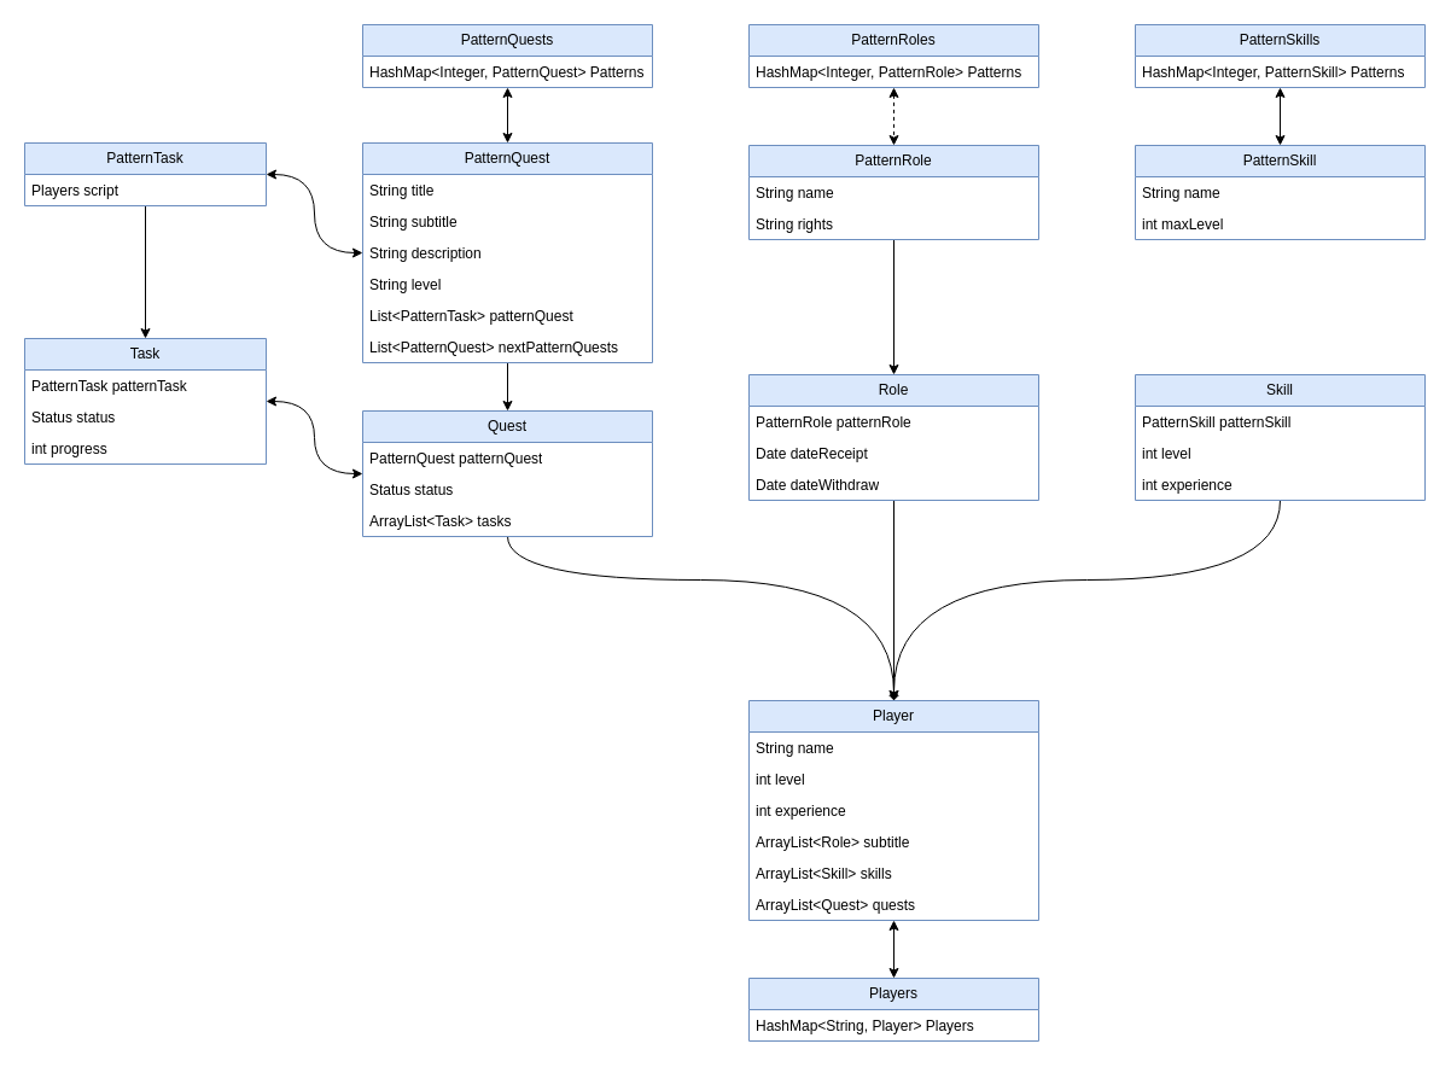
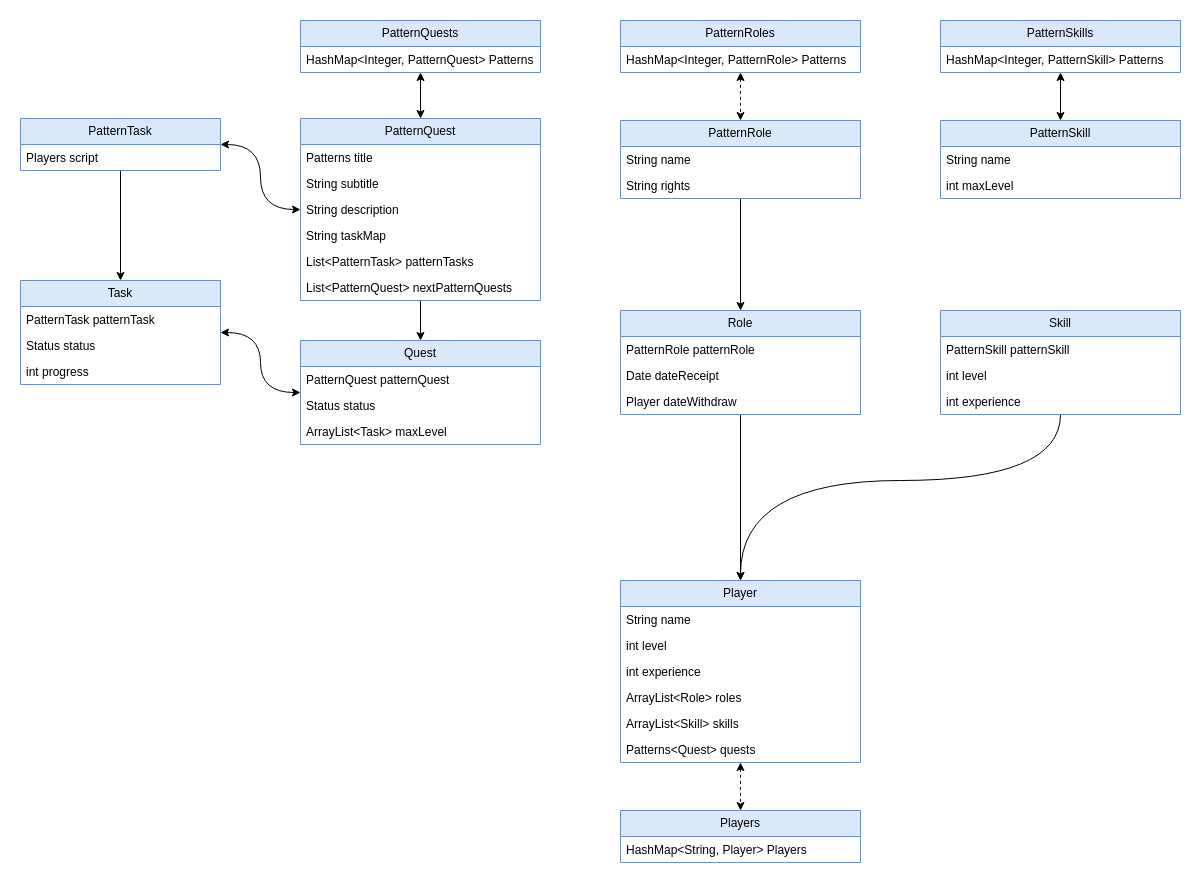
  <mxCell id="0" />
  <mxCell id="1" parent="0" />
- <mxCell id="2" style="edgeStyle=orthogonalEdgeStyle;rounded=0;orthogonalLoop=1;jettySize=auto;html=1;startArrow=classic;startFill=1;" edge="1" parent="1" source="3" target="58"><mxGeometry relative="1" as="geometry" /></mxCell>
+ <mxCell id="2" style="edgeStyle=orthogonalEdgeStyle;rounded=0;orthogonalLoop=1;jettySize=auto;html=1;startArrow=classic;startFill=1;dashed=1;" edge="1" parent="1" source="3" target="58"><mxGeometry relative="1" as="geometry" /></mxCell>
  <mxCell id="3" value="Player" style="swimlane;fontStyle=0;childLayout=stackLayout;horizontal=1;startSize=26;horizontalStack=0;resizeParent=1;resizeParentMax=0;resizeLast=0;collapsible=1;marginBottom=0;whiteSpace=wrap;html=1;fillColor=#dae8fc;strokeColor=#6c8ebf;" parent="1" vertex="1"><mxGeometry x="620" y="580" width="240" height="182" as="geometry" /></mxCell>
  <mxCell id="4" value="String name" style="text;strokeColor=none;fillColor=none;align=left;verticalAlign=top;spacingLeft=4;spacingRight=4;overflow=hidden;rotatable=0;points=[[0,0.5],[1,0.5]];portConstraint=eastwest;whiteSpace=wrap;html=1;" parent="3" vertex="1"><mxGeometry y="26" width="240" height="26" as="geometry" /></mxCell>
  <mxCell id="5" value="int level" style="text;strokeColor=none;fillColor=none;align=left;verticalAlign=top;spacingLeft=4;spacingRight=4;overflow=hidden;rotatable=0;points=[[0,0.5],[1,0.5]];portConstraint=eastwest;whiteSpace=wrap;html=1;" parent="3" vertex="1"><mxGeometry y="52" width="240" height="26" as="geometry" /></mxCell>
  <mxCell id="6" value="int&amp;nbsp;experience" style="text;strokeColor=none;fillColor=none;align=left;verticalAlign=top;spacingLeft=4;spacingRight=4;overflow=hidden;rotatable=0;points=[[0,0.5],[1,0.5]];portConstraint=eastwest;whiteSpace=wrap;html=1;" parent="3" vertex="1"><mxGeometry y="78" width="240" height="26" as="geometry" /></mxCell>
- <mxCell id="7" value="ArrayList&amp;lt;Role&amp;gt; subtitle" style="text;strokeColor=none;fillColor=none;align=left;verticalAlign=top;spacingLeft=4;spacingRight=4;overflow=hidden;rotatable=0;points=[[0,0.5],[1,0.5]];portConstraint=eastwest;whiteSpace=wrap;html=1;" parent="3" vertex="1"><mxGeometry y="104" width="240" height="26" as="geometry" /></mxCell>
+ <mxCell id="7" value="ArrayList&amp;lt;Role&amp;gt; roles" style="text;strokeColor=none;fillColor=none;align=left;verticalAlign=top;spacingLeft=4;spacingRight=4;overflow=hidden;rotatable=0;points=[[0,0.5],[1,0.5]];portConstraint=eastwest;whiteSpace=wrap;html=1;" parent="3" vertex="1"><mxGeometry y="104" width="240" height="26" as="geometry" /></mxCell>
  <mxCell id="8" value="ArrayList&amp;lt;Skill&amp;gt; skills" style="text;strokeColor=none;fillColor=none;align=left;verticalAlign=top;spacingLeft=4;spacingRight=4;overflow=hidden;rotatable=0;points=[[0,0.5],[1,0.5]];portConstraint=eastwest;whiteSpace=wrap;html=1;" parent="3" vertex="1"><mxGeometry y="130" width="240" height="26" as="geometry" /></mxCell>
- <mxCell id="9" value="ArrayList&amp;lt;Quest&amp;gt; quests" style="text;strokeColor=none;fillColor=none;align=left;verticalAlign=top;spacingLeft=4;spacingRight=4;overflow=hidden;rotatable=0;points=[[0,0.5],[1,0.5]];portConstraint=eastwest;whiteSpace=wrap;html=1;" parent="3" vertex="1"><mxGeometry y="156" width="240" height="26" as="geometry" /></mxCell>
+ <mxCell id="9" value="Patterns&amp;lt;Quest&amp;gt; quests" style="text;strokeColor=none;fillColor=none;align=left;verticalAlign=top;spacingLeft=4;spacingRight=4;overflow=hidden;rotatable=0;points=[[0,0.5],[1,0.5]];portConstraint=eastwest;whiteSpace=wrap;html=1;" parent="3" vertex="1"><mxGeometry y="156" width="240" height="26" as="geometry" /></mxCell>
  <mxCell id="10" style="edgeStyle=orthogonalEdgeStyle;rounded=0;orthogonalLoop=1;jettySize=auto;html=1;" edge="1" parent="1" source="11" target="3"><mxGeometry relative="1" as="geometry" /></mxCell>
  <mxCell id="11" value="Role" style="swimlane;fontStyle=0;childLayout=stackLayout;horizontal=1;startSize=26;horizontalStack=0;resizeParent=1;resizeParentMax=0;resizeLast=0;collapsible=1;marginBottom=0;whiteSpace=wrap;html=1;fillColor=#dae8fc;strokeColor=#6c8ebf;" parent="1" vertex="1"><mxGeometry x="620" y="310" width="240" height="104" as="geometry" /></mxCell>
  <mxCell id="12" value="PatternRole patternRole" style="text;strokeColor=none;fillColor=none;align=left;verticalAlign=top;spacingLeft=4;spacingRight=4;overflow=hidden;rotatable=0;points=[[0,0.5],[1,0.5]];portConstraint=eastwest;whiteSpace=wrap;html=1;" parent="11" vertex="1"><mxGeometry y="26" width="240" height="26" as="geometry" /></mxCell>
  <mxCell id="13" value="Date&amp;nbsp;dateReceipt" style="text;strokeColor=none;fillColor=none;align=left;verticalAlign=top;spacingLeft=4;spacingRight=4;overflow=hidden;rotatable=0;points=[[0,0.5],[1,0.5]];portConstraint=eastwest;whiteSpace=wrap;html=1;" parent="11" vertex="1"><mxGeometry y="52" width="240" height="26" as="geometry" /></mxCell>
- <mxCell id="14" value="Date&amp;nbsp;dateWithdraw" style="text;strokeColor=none;fillColor=none;align=left;verticalAlign=top;spacingLeft=4;spacingRight=4;overflow=hidden;rotatable=0;points=[[0,0.5],[1,0.5]];portConstraint=eastwest;whiteSpace=wrap;html=1;" parent="11" vertex="1"><mxGeometry y="78" width="240" height="26" as="geometry" /></mxCell>
- <mxCell id="15" style="edgeStyle=orthogonalEdgeStyle;orthogonalLoop=1;jettySize=auto;html=1;curved=1;" edge="1" parent="1" source="16" target="3"><mxGeometry relative="1" as="geometry"><Array as="points"><mxPoint x="420" y="480" /><mxPoint x="740" y="480" /></Array></mxGeometry></mxCell>
+ <mxCell id="14" value="Player&amp;nbsp;dateWithdraw" style="text;strokeColor=none;fillColor=none;align=left;verticalAlign=top;spacingLeft=4;spacingRight=4;overflow=hidden;rotatable=0;points=[[0,0.5],[1,0.5]];portConstraint=eastwest;whiteSpace=wrap;html=1;" parent="11" vertex="1"><mxGeometry y="78" width="240" height="26" as="geometry" /></mxCell>
  <mxCell id="16" value="Quest" style="swimlane;fontStyle=0;childLayout=stackLayout;horizontal=1;startSize=26;horizontalStack=0;resizeParent=1;resizeParentMax=0;resizeLast=0;collapsible=1;marginBottom=0;whiteSpace=wrap;html=1;fillColor=#dae8fc;strokeColor=#6c8ebf;" parent="1" vertex="1"><mxGeometry x="300" y="340" width="240" height="104" as="geometry" /></mxCell>
  <mxCell id="17" value="PatternQuest patternQuest" style="text;strokeColor=none;fillColor=none;align=left;verticalAlign=top;spacingLeft=4;spacingRight=4;overflow=hidden;rotatable=0;points=[[0,0.5],[1,0.5]];portConstraint=eastwest;whiteSpace=wrap;html=1;" parent="16" vertex="1"><mxGeometry y="26" width="240" height="26" as="geometry" /></mxCell>
  <mxCell id="18" value="Status status" style="text;strokeColor=none;fillColor=none;align=left;verticalAlign=top;spacingLeft=4;spacingRight=4;overflow=hidden;rotatable=0;points=[[0,0.5],[1,0.5]];portConstraint=eastwest;whiteSpace=wrap;html=1;" parent="16" vertex="1"><mxGeometry y="52" width="240" height="26" as="geometry" /></mxCell>
- <mxCell id="19" value="ArrayList&amp;lt;Task&amp;gt; tasks" style="text;strokeColor=none;fillColor=none;align=left;verticalAlign=top;spacingLeft=4;spacingRight=4;overflow=hidden;rotatable=0;points=[[0,0.5],[1,0.5]];portConstraint=eastwest;whiteSpace=wrap;html=1;" parent="16" vertex="1"><mxGeometry y="78" width="240" height="26" as="geometry" /></mxCell>
+ <mxCell id="19" value="ArrayList&amp;lt;Task&amp;gt; maxLevel" style="text;strokeColor=none;fillColor=none;align=left;verticalAlign=top;spacingLeft=4;spacingRight=4;overflow=hidden;rotatable=0;points=[[0,0.5],[1,0.5]];portConstraint=eastwest;whiteSpace=wrap;html=1;" parent="16" vertex="1"><mxGeometry y="78" width="240" height="26" as="geometry" /></mxCell>
  <mxCell id="20" style="edgeStyle=orthogonalEdgeStyle;orthogonalLoop=1;jettySize=auto;html=1;curved=1;startArrow=classic;startFill=1;" parent="1" source="21" target="16" edge="1"><mxGeometry relative="1" as="geometry" /></mxCell>
  <mxCell id="21" value="Task" style="swimlane;fontStyle=0;childLayout=stackLayout;horizontal=1;startSize=26;horizontalStack=0;resizeParent=1;resizeParentMax=0;resizeLast=0;collapsible=1;marginBottom=0;whiteSpace=wrap;html=1;fillColor=#dae8fc;strokeColor=#6c8ebf;" parent="1" vertex="1"><mxGeometry x="20" y="280" width="200" height="104" as="geometry" /></mxCell>
  <mxCell id="22" value="PatternTask patternTask" style="text;strokeColor=none;fillColor=none;align=left;verticalAlign=top;spacingLeft=4;spacingRight=4;overflow=hidden;rotatable=0;points=[[0,0.5],[1,0.5]];portConstraint=eastwest;whiteSpace=wrap;html=1;" parent="21" vertex="1"><mxGeometry y="26" width="200" height="26" as="geometry" /></mxCell>
  <mxCell id="23" value="Status status" style="text;strokeColor=none;fillColor=none;align=left;verticalAlign=top;spacingLeft=4;spacingRight=4;overflow=hidden;rotatable=0;points=[[0,0.5],[1,0.5]];portConstraint=eastwest;whiteSpace=wrap;html=1;" parent="21" vertex="1"><mxGeometry y="52" width="200" height="26" as="geometry" /></mxCell>
  <mxCell id="24" value="int progress" style="text;strokeColor=none;fillColor=none;align=left;verticalAlign=top;spacingLeft=4;spacingRight=4;overflow=hidden;rotatable=0;points=[[0,0.5],[1,0.5]];portConstraint=eastwest;whiteSpace=wrap;html=1;" parent="21" vertex="1"><mxGeometry y="78" width="200" height="26" as="geometry" /></mxCell>
- <mxCell id="25" style="edgeStyle=orthogonalEdgeStyle;orthogonalLoop=1;jettySize=auto;html=1;curved=1;endArrow=diamond;" edge="1" parent="1" source="26" target="3"><mxGeometry relative="1" as="geometry"><Array as="points"><mxPoint x="1060" y="480" /><mxPoint x="740" y="480" /></Array></mxGeometry></mxCell>
+ <mxCell id="25" style="edgeStyle=orthogonalEdgeStyle;orthogonalLoop=1;jettySize=auto;html=1;curved=1;" edge="1" parent="1" source="26" target="3"><mxGeometry relative="1" as="geometry"><Array as="points"><mxPoint x="1060" y="480" /><mxPoint x="740" y="480" /></Array></mxGeometry></mxCell>
  <mxCell id="26" value="Skill" style="swimlane;fontStyle=0;childLayout=stackLayout;horizontal=1;startSize=26;horizontalStack=0;resizeParent=1;resizeParentMax=0;resizeLast=0;collapsible=1;marginBottom=0;whiteSpace=wrap;html=1;fillColor=#dae8fc;strokeColor=#6c8ebf;" parent="1" vertex="1"><mxGeometry x="940" y="310" width="240" height="104" as="geometry"><mxRectangle x="520" y="40" width="60" height="30" as="alternateBounds" /></mxGeometry></mxCell>
  <mxCell id="27" value="PatternSkill patternSkill" style="text;strokeColor=none;fillColor=none;align=left;verticalAlign=top;spacingLeft=4;spacingRight=4;overflow=hidden;rotatable=0;points=[[0,0.5],[1,0.5]];portConstraint=eastwest;whiteSpace=wrap;html=1;" parent="26" vertex="1"><mxGeometry y="26" width="240" height="26" as="geometry" /></mxCell>
  <mxCell id="28" value="int level" style="text;strokeColor=none;fillColor=none;align=left;verticalAlign=top;spacingLeft=4;spacingRight=4;overflow=hidden;rotatable=0;points=[[0,0.5],[1,0.5]];portConstraint=eastwest;whiteSpace=wrap;html=1;" parent="26" vertex="1"><mxGeometry y="52" width="240" height="26" as="geometry" /></mxCell>
  <mxCell id="29" value="int&amp;nbsp;experience" style="text;strokeColor=none;fillColor=none;align=left;verticalAlign=top;spacingLeft=4;spacingRight=4;overflow=hidden;rotatable=0;points=[[0,0.5],[1,0.5]];portConstraint=eastwest;whiteSpace=wrap;html=1;" parent="26" vertex="1"><mxGeometry y="78" width="240" height="26" as="geometry" /></mxCell>
  <mxCell id="30" style="edgeStyle=orthogonalEdgeStyle;rounded=0;orthogonalLoop=1;jettySize=auto;html=1;" parent="1" source="32" target="21" edge="1"><mxGeometry relative="1" as="geometry" /></mxCell>
  <mxCell id="31" style="edgeStyle=orthogonalEdgeStyle;orthogonalLoop=1;jettySize=auto;html=1;curved=1;startArrow=classic;startFill=1;" edge="1" parent="1" source="32" target="39"><mxGeometry relative="1" as="geometry" /></mxCell>
  <mxCell id="32" value="PatternTask" style="swimlane;fontStyle=0;childLayout=stackLayout;horizontal=1;startSize=26;horizontalStack=0;resizeParent=1;resizeParentMax=0;resizeLast=0;collapsible=1;marginBottom=0;whiteSpace=wrap;html=1;fillColor=#dae8fc;strokeColor=#6c8ebf;" parent="1" vertex="1"><mxGeometry x="20" y="118" width="200" height="52" as="geometry" /></mxCell>
  <mxCell id="33" value="Players script" style="text;strokeColor=none;fillColor=none;align=left;verticalAlign=top;spacingLeft=4;spacingRight=4;overflow=hidden;rotatable=0;points=[[0,0.5],[1,0.5]];portConstraint=eastwest;whiteSpace=wrap;html=1;" parent="32" vertex="1"><mxGeometry y="26" width="200" height="26" as="geometry" /></mxCell>
  <mxCell id="34" style="edgeStyle=orthogonalEdgeStyle;rounded=0;orthogonalLoop=1;jettySize=auto;html=1;" parent="1" source="35" target="11" edge="1"><mxGeometry relative="1" as="geometry" /></mxCell>
  <mxCell id="35" value="PatternRole" style="swimlane;fontStyle=0;childLayout=stackLayout;horizontal=1;startSize=26;horizontalStack=0;resizeParent=1;resizeParentMax=0;resizeLast=0;collapsible=1;marginBottom=0;whiteSpace=wrap;html=1;fillColor=#dae8fc;strokeColor=#6c8ebf;" parent="1" vertex="1"><mxGeometry x="620" y="120" width="240" height="78" as="geometry" /></mxCell>
  <mxCell id="36" value="String name" style="text;strokeColor=none;fillColor=none;align=left;verticalAlign=top;spacingLeft=4;spacingRight=4;overflow=hidden;rotatable=0;points=[[0,0.5],[1,0.5]];portConstraint=eastwest;whiteSpace=wrap;html=1;" parent="35" vertex="1"><mxGeometry y="26" width="240" height="26" as="geometry" /></mxCell>
  <mxCell id="37" value="String rights" style="text;strokeColor=none;fillColor=none;align=left;verticalAlign=top;spacingLeft=4;spacingRight=4;overflow=hidden;rotatable=0;points=[[0,0.5],[1,0.5]];portConstraint=eastwest;whiteSpace=wrap;html=1;" parent="35" vertex="1"><mxGeometry y="52" width="240" height="26" as="geometry" /></mxCell>
  <mxCell id="38" style="edgeStyle=orthogonalEdgeStyle;rounded=0;orthogonalLoop=1;jettySize=auto;html=1;" parent="1" source="39" target="16" edge="1"><mxGeometry relative="1" as="geometry" /></mxCell>
  <mxCell id="39" value="PatternQuest" style="swimlane;fontStyle=0;childLayout=stackLayout;horizontal=1;startSize=26;horizontalStack=0;resizeParent=1;resizeParentMax=0;resizeLast=0;collapsible=1;marginBottom=0;whiteSpace=wrap;html=1;fillColor=#dae8fc;strokeColor=#6c8ebf;" parent="1" vertex="1"><mxGeometry x="300" y="118" width="240" height="182" as="geometry" /></mxCell>
- <mxCell id="40" value="String title" style="text;strokeColor=none;fillColor=none;align=left;verticalAlign=top;spacingLeft=4;spacingRight=4;overflow=hidden;rotatable=0;points=[[0,0.5],[1,0.5]];portConstraint=eastwest;whiteSpace=wrap;html=1;" parent="39" vertex="1"><mxGeometry y="26" width="240" height="26" as="geometry" /></mxCell>
+ <mxCell id="40" value="Patterns title" style="text;strokeColor=none;fillColor=none;align=left;verticalAlign=top;spacingLeft=4;spacingRight=4;overflow=hidden;rotatable=0;points=[[0,0.5],[1,0.5]];portConstraint=eastwest;whiteSpace=wrap;html=1;" parent="39" vertex="1"><mxGeometry y="26" width="240" height="26" as="geometry" /></mxCell>
  <mxCell id="41" value="String subtitle" style="text;strokeColor=none;fillColor=none;align=left;verticalAlign=top;spacingLeft=4;spacingRight=4;overflow=hidden;rotatable=0;points=[[0,0.5],[1,0.5]];portConstraint=eastwest;whiteSpace=wrap;html=1;" parent="39" vertex="1"><mxGeometry y="52" width="240" height="26" as="geometry" /></mxCell>
  <mxCell id="42" value="String&amp;nbsp;description" style="text;strokeColor=none;fillColor=none;align=left;verticalAlign=top;spacingLeft=4;spacingRight=4;overflow=hidden;rotatable=0;points=[[0,0.5],[1,0.5]];portConstraint=eastwest;whiteSpace=wrap;html=1;" parent="39" vertex="1"><mxGeometry y="78" width="240" height="26" as="geometry" /></mxCell>
- <mxCell id="43" value="String level" style="text;strokeColor=none;fillColor=none;align=left;verticalAlign=top;spacingLeft=4;spacingRight=4;overflow=hidden;rotatable=0;points=[[0,0.5],[1,0.5]];portConstraint=eastwest;whiteSpace=wrap;html=1;" parent="39" vertex="1"><mxGeometry y="104" width="240" height="26" as="geometry" /></mxCell>
- <mxCell id="44" value="List&amp;lt;PatternTask&amp;gt; patternQuest" style="text;strokeColor=none;fillColor=none;align=left;verticalAlign=top;spacingLeft=4;spacingRight=4;overflow=hidden;rotatable=0;points=[[0,0.5],[1,0.5]];portConstraint=eastwest;whiteSpace=wrap;html=1;" parent="39" vertex="1"><mxGeometry y="130" width="240" height="26" as="geometry" /></mxCell>
+ <mxCell id="43" value="String taskMap" style="text;strokeColor=none;fillColor=none;align=left;verticalAlign=top;spacingLeft=4;spacingRight=4;overflow=hidden;rotatable=0;points=[[0,0.5],[1,0.5]];portConstraint=eastwest;whiteSpace=wrap;html=1;" parent="39" vertex="1"><mxGeometry y="104" width="240" height="26" as="geometry" /></mxCell>
+ <mxCell id="44" value="List&amp;lt;PatternTask&amp;gt; patternTasks" style="text;strokeColor=none;fillColor=none;align=left;verticalAlign=top;spacingLeft=4;spacingRight=4;overflow=hidden;rotatable=0;points=[[0,0.5],[1,0.5]];portConstraint=eastwest;whiteSpace=wrap;html=1;" parent="39" vertex="1"><mxGeometry y="130" width="240" height="26" as="geometry" /></mxCell>
  <mxCell id="45" value="List&amp;lt;PatternQuest&amp;gt; nextPatternQuests" style="text;strokeColor=none;fillColor=none;align=left;verticalAlign=top;spacingLeft=4;spacingRight=4;overflow=hidden;rotatable=0;points=[[0,0.5],[1,0.5]];portConstraint=eastwest;whiteSpace=wrap;html=1;" parent="39" vertex="1"><mxGeometry y="156" width="240" height="26" as="geometry" /></mxCell>
  <mxCell id="46" value="PatternSkill" style="swimlane;fontStyle=0;childLayout=stackLayout;horizontal=1;startSize=26;horizontalStack=0;resizeParent=1;resizeParentMax=0;resizeLast=0;collapsible=1;marginBottom=0;whiteSpace=wrap;html=1;fillColor=#dae8fc;strokeColor=#6c8ebf;" parent="1" vertex="1"><mxGeometry x="940" y="120" width="240" height="78" as="geometry"><mxRectangle x="520" y="40" width="60" height="30" as="alternateBounds" /></mxGeometry></mxCell>
  <mxCell id="47" value="String name" style="text;strokeColor=none;fillColor=none;align=left;verticalAlign=top;spacingLeft=4;spacingRight=4;overflow=hidden;rotatable=0;points=[[0,0.5],[1,0.5]];portConstraint=eastwest;whiteSpace=wrap;html=1;" parent="46" vertex="1"><mxGeometry y="26" width="240" height="26" as="geometry" /></mxCell>
  <mxCell id="48" value="int maxLevel" style="text;strokeColor=none;fillColor=none;align=left;verticalAlign=top;spacingLeft=4;spacingRight=4;overflow=hidden;rotatable=0;points=[[0,0.5],[1,0.5]];portConstraint=eastwest;whiteSpace=wrap;html=1;" parent="46" vertex="1"><mxGeometry y="52" width="240" height="26" as="geometry" /></mxCell>
  <mxCell id="49" style="edgeStyle=orthogonalEdgeStyle;rounded=0;orthogonalLoop=1;jettySize=auto;html=1;startArrow=classic;startFill=1;" edge="1" parent="1" source="50" target="39"><mxGeometry relative="1" as="geometry" /></mxCell>
  <mxCell id="50" value="PatternQuests" style="swimlane;fontStyle=0;childLayout=stackLayout;horizontal=1;startSize=26;horizontalStack=0;resizeParent=1;resizeParentMax=0;resizeLast=0;collapsible=1;marginBottom=0;whiteSpace=wrap;html=1;fillColor=#dae8fc;strokeColor=#6c8ebf;" vertex="1" parent="1"><mxGeometry x="300" y="20" width="240" height="52" as="geometry" /></mxCell>
  <mxCell id="51" value="HashMap&amp;lt;Integer, PatternQuest&amp;gt; Patterns" style="text;strokeColor=none;fillColor=none;align=left;verticalAlign=top;spacingLeft=4;spacingRight=4;overflow=hidden;rotatable=0;points=[[0,0.5],[1,0.5]];portConstraint=eastwest;whiteSpace=wrap;html=1;" vertex="1" parent="50"><mxGeometry y="26" width="240" height="26" as="geometry" /></mxCell>
  <mxCell id="52" style="edgeStyle=orthogonalEdgeStyle;rounded=0;orthogonalLoop=1;jettySize=auto;html=1;startArrow=classic;startFill=1;dashed=1;" edge="1" parent="1" source="53" target="35"><mxGeometry relative="1" as="geometry" /></mxCell>
  <mxCell id="53" value="PatternRoles" style="swimlane;fontStyle=0;childLayout=stackLayout;horizontal=1;startSize=26;horizontalStack=0;resizeParent=1;resizeParentMax=0;resizeLast=0;collapsible=1;marginBottom=0;whiteSpace=wrap;html=1;fillColor=#dae8fc;strokeColor=#6c8ebf;" vertex="1" parent="1"><mxGeometry x="620" y="20" width="240" height="52" as="geometry" /></mxCell>
  <mxCell id="54" value="HashMap&amp;lt;Integer, PatternRole&amp;gt; Patterns" style="text;strokeColor=none;fillColor=none;align=left;verticalAlign=top;spacingLeft=4;spacingRight=4;overflow=hidden;rotatable=0;points=[[0,0.5],[1,0.5]];portConstraint=eastwest;whiteSpace=wrap;html=1;" vertex="1" parent="53"><mxGeometry y="26" width="240" height="26" as="geometry" /></mxCell>
  <mxCell id="55" style="edgeStyle=orthogonalEdgeStyle;rounded=0;orthogonalLoop=1;jettySize=auto;html=1;startArrow=classic;startFill=1;" edge="1" parent="1" source="56" target="46"><mxGeometry relative="1" as="geometry" /></mxCell>
  <mxCell id="56" value="PatternSkills" style="swimlane;fontStyle=0;childLayout=stackLayout;horizontal=1;startSize=26;horizontalStack=0;resizeParent=1;resizeParentMax=0;resizeLast=0;collapsible=1;marginBottom=0;whiteSpace=wrap;html=1;fillColor=#dae8fc;strokeColor=#6c8ebf;" vertex="1" parent="1"><mxGeometry x="940" y="20" width="240" height="52" as="geometry" /></mxCell>
  <mxCell id="57" value="HashMap&amp;lt;Integer, PatternSkill&amp;gt; Patterns" style="text;strokeColor=none;fillColor=none;align=left;verticalAlign=top;spacingLeft=4;spacingRight=4;overflow=hidden;rotatable=0;points=[[0,0.5],[1,0.5]];portConstraint=eastwest;whiteSpace=wrap;html=1;" vertex="1" parent="56"><mxGeometry y="26" width="240" height="26" as="geometry" /></mxCell>
  <mxCell id="58" value="Players" style="swimlane;fontStyle=0;childLayout=stackLayout;horizontal=1;startSize=26;horizontalStack=0;resizeParent=1;resizeParentMax=0;resizeLast=0;collapsible=1;marginBottom=0;whiteSpace=wrap;html=1;fillColor=#dae8fc;strokeColor=#6c8ebf;" vertex="1" parent="1"><mxGeometry x="620" y="810" width="240" height="52" as="geometry" /></mxCell>
  <mxCell id="59" value="HashMap&amp;lt;String, Player&amp;gt; Players" style="text;strokeColor=none;fillColor=none;align=left;verticalAlign=top;spacingLeft=4;spacingRight=4;overflow=hidden;rotatable=0;points=[[0,0.5],[1,0.5]];portConstraint=eastwest;whiteSpace=wrap;html=1;" vertex="1" parent="58"><mxGeometry y="26" width="240" height="26" as="geometry" /></mxCell>
